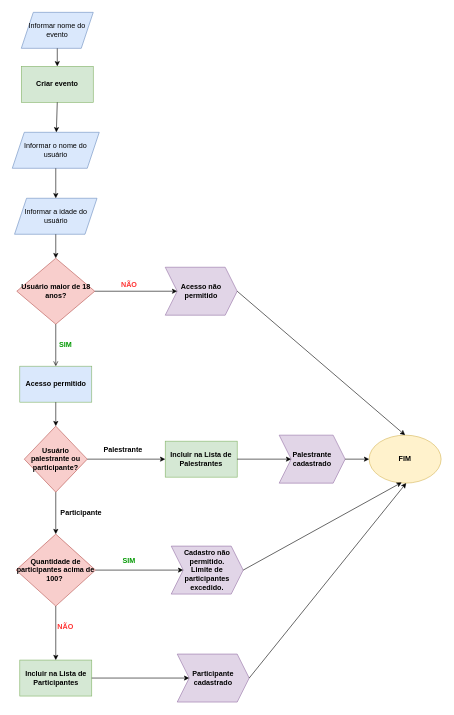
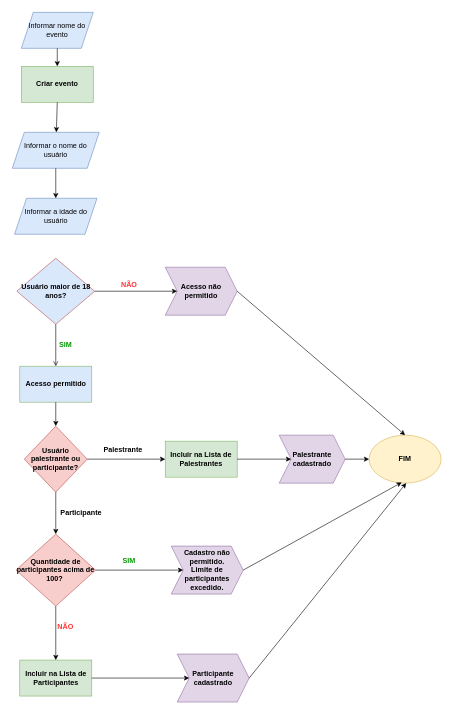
  <mxCell id="0" />
  <mxCell id="1" parent="0" />
  <mxCell id="2" value="Informar o nome do usuário" style="shape=parallelogram;perimeter=parallelogramPerimeter;whiteSpace=wrap;html=1;fixedSize=1;align=center;fillColor=#dae8fc;strokeColor=#6c8ebf;" parent="1" vertex="1"><mxGeometry x="20" y="220" width="145" height="60" as="geometry" /></mxCell>
  <mxCell id="3" value="&lt;span style=&quot;font-weight: normal;&quot;&gt;Informar a idade do usuário&lt;/span&gt;" style="shape=parallelogram;perimeter=parallelogramPerimeter;whiteSpace=wrap;html=1;fixedSize=1;fontStyle=1;fillColor=#dae8fc;strokeColor=#6c8ebf;" parent="1" vertex="1"><mxGeometry x="23.75" y="330" width="137.5" height="60" as="geometry" /></mxCell>
- <mxCell id="4" value="Usuário maior de 18 anos?" style="rhombus;whiteSpace=wrap;html=1;fillColor=#f8cecc;strokeColor=#b85450;fontStyle=1" parent="1" vertex="1"><mxGeometry x="27.5" y="430" width="130" height="110" as="geometry" /></mxCell>
+ <mxCell id="4" value="Usuário maior de 18 anos?" style="rhombus;whiteSpace=wrap;html=1;fillColor=#dae8fc;strokeColor=#b85450;fontStyle=1;" parent="1" vertex="1"><mxGeometry x="27.5" y="430" width="130" height="110" as="geometry" /></mxCell>
  <mxCell id="5" value="&lt;b&gt;Acesso não permitido&lt;/b&gt;" style="shape=step;perimeter=stepPerimeter;whiteSpace=wrap;html=1;fixedSize=1;fillColor=#e1d5e7;strokeColor=#9673a6;" parent="1" vertex="1"><mxGeometry x="275" y="445" width="120" height="80" as="geometry" /></mxCell>
  <mxCell id="6" value="" style="endArrow=classic;html=1;rounded=0;exitX=1;exitY=0.5;exitDx=0;exitDy=0;entryX=0;entryY=0.5;entryDx=0;entryDy=0;" parent="1" source="4" target="5" edge="1"><mxGeometry width="50" height="50" relative="1" as="geometry"><mxPoint x="260" y="640" as="sourcePoint" /><mxPoint x="310" y="590" as="targetPoint" /></mxGeometry></mxCell>
  <mxCell id="7" value="&lt;b&gt;&lt;font color=&quot;#ff3333&quot;&gt;NÃO&lt;/font&gt;&lt;/b&gt;" style="text;html=1;strokeColor=none;fillColor=none;align=center;verticalAlign=middle;whiteSpace=wrap;rounded=0;" parent="1" vertex="1"><mxGeometry x="185" y="460" width="60" height="30" as="geometry" /></mxCell>
  <mxCell id="8" value="&lt;font color=&quot;#000000&quot;&gt;Acesso permitido&lt;/font&gt;" style="rounded=0;whiteSpace=wrap;html=1;fontStyle=1;fillColor=#dae8fc;strokeColor=#82b366;" parent="1" vertex="1"><mxGeometry x="32.5" y="610" width="120" height="60" as="geometry" /></mxCell>
  <mxCell id="9" value="" style="endArrow=open;html=1;rounded=0;fontColor=#000000;exitX=0.5;exitY=1;exitDx=0;exitDy=0;" parent="1" source="4" target="8" edge="1"><mxGeometry width="50" height="50" relative="1" as="geometry"><mxPoint x="90" y="900" as="sourcePoint" /><mxPoint x="140" y="850" as="targetPoint" /></mxGeometry></mxCell>
  <mxCell id="10" value="&lt;b&gt;&lt;font&gt;SIM&lt;/font&gt;&lt;/b&gt;" style="text;html=1;strokeColor=none;fillColor=none;align=center;verticalAlign=middle;whiteSpace=wrap;rounded=0;fontColor=#009900;" parent="1" vertex="1"><mxGeometry x="79" y="560" width="60" height="30" as="geometry" /></mxCell>
  <mxCell id="11" value="&lt;font color=&quot;#000000&quot;&gt;Usuário palestrante ou participante?&lt;/font&gt;" style="rhombus;whiteSpace=wrap;html=1;fillColor=#f8cecc;strokeColor=#b85450;fontStyle=1" parent="1" vertex="1"><mxGeometry x="40" y="710" width="105" height="110" as="geometry" /></mxCell>
  <mxCell id="12" value="&lt;font color=&quot;#000000&quot;&gt;Informar nome do evento&lt;/font&gt;" style="shape=parallelogram;perimeter=parallelogramPerimeter;whiteSpace=wrap;html=1;fixedSize=1;fillColor=#dae8fc;strokeColor=#6c8ebf;" parent="1" vertex="1"><mxGeometry x="35" y="20" width="120" height="60" as="geometry" /></mxCell>
  <mxCell id="13" value="&lt;b&gt;Criar evento&lt;/b&gt;" style="rounded=0;whiteSpace=wrap;html=1;fillColor=#d5e8d4;strokeColor=#82b366;" parent="1" vertex="1"><mxGeometry x="35" y="110" width="120" height="60" as="geometry" /></mxCell>
  <mxCell id="14" value="Incluir na Lista de Palestrantes" style="rounded=0;whiteSpace=wrap;html=1;fillColor=#d5e8d4;strokeColor=#82b366;fontStyle=1" parent="1" vertex="1"><mxGeometry x="275" y="735" width="120" height="60" as="geometry" /></mxCell>
  <mxCell id="15" value="Incluir na Lista de Participantes" style="rounded=0;whiteSpace=wrap;html=1;fillColor=#d5e8d4;strokeColor=#82b366;fontStyle=1" parent="1" vertex="1"><mxGeometry x="32.5" y="1100" width="120" height="60" as="geometry" /></mxCell>
  <mxCell id="16" value="Quantidade de participantes acima de 100?&amp;nbsp;" style="rhombus;whiteSpace=wrap;html=1;fillColor=#f8cecc;strokeColor=#b85450;fontStyle=1" parent="1" vertex="1"><mxGeometry x="26.25" y="890" width="132.5" height="120" as="geometry" /></mxCell>
  <mxCell id="17" value="&lt;b&gt;Palestrante cadastrado&lt;/b&gt;" style="shape=step;perimeter=stepPerimeter;whiteSpace=wrap;html=1;fixedSize=1;fillColor=#e1d5e7;strokeColor=#9673a6;" parent="1" vertex="1"><mxGeometry x="465" y="725" width="110" height="80" as="geometry" /></mxCell>
  <mxCell id="18" value="&lt;b&gt;Participante cadastrado&lt;/b&gt;" style="shape=step;perimeter=stepPerimeter;whiteSpace=wrap;html=1;fixedSize=1;fillColor=#e1d5e7;strokeColor=#9673a6;" parent="1" vertex="1"><mxGeometry x="295" y="1090" width="120" height="80" as="geometry" /></mxCell>
  <mxCell id="19" value="&lt;b&gt;FIM&lt;/b&gt;" style="ellipse;whiteSpace=wrap;html=1;fillColor=#fff2cc;strokeColor=#d6b656;" parent="1" vertex="1"><mxGeometry x="615" y="725" width="120" height="80" as="geometry" /></mxCell>
  <mxCell id="20" value="&lt;b&gt;Cadastro não permitido.&lt;br&gt;Limite de participantes excedido.&lt;br&gt;&lt;/b&gt;" style="shape=step;perimeter=stepPerimeter;whiteSpace=wrap;html=1;fixedSize=1;fillColor=#e1d5e7;strokeColor=#9673a6;" parent="1" vertex="1"><mxGeometry x="285" y="910" width="120" height="80" as="geometry" /></mxCell>
  <mxCell id="21" value="" style="endArrow=classic;html=1;rounded=0;fontColor=#000000;exitX=0.5;exitY=1;exitDx=0;exitDy=0;entryX=0.5;entryY=0;entryDx=0;entryDy=0;" parent="1" source="12" target="13" edge="1"><mxGeometry width="50" height="50" relative="1" as="geometry"><mxPoint x="125" y="180" as="sourcePoint" /><mxPoint x="175" y="130" as="targetPoint" /></mxGeometry></mxCell>
  <mxCell id="22" value="" style="endArrow=classic;html=1;rounded=0;fontColor=#000000;exitX=0.5;exitY=1;exitDx=0;exitDy=0;" parent="1" source="13" target="2" edge="1"><mxGeometry width="50" height="50" relative="1" as="geometry"><mxPoint x="125" y="180" as="sourcePoint" /><mxPoint x="175" y="130" as="targetPoint" /></mxGeometry></mxCell>
  <mxCell id="23" value="" style="endArrow=classic;html=1;rounded=0;fontColor=#000000;exitX=0.5;exitY=1;exitDx=0;exitDy=0;entryX=0.5;entryY=0;entryDx=0;entryDy=0;" parent="1" source="2" target="3" edge="1"><mxGeometry relative="1" as="geometry"><mxPoint x="95" y="360" as="sourcePoint" /><mxPoint x="195" y="360" as="targetPoint" /></mxGeometry></mxCell>
- <mxCell id="24" value="" style="endArrow=classic;html=1;rounded=0;fontColor=#000000;exitX=0.5;exitY=1;exitDx=0;exitDy=0;entryX=0.5;entryY=0;entryDx=0;entryDy=0;" parent="1" source="3" target="4" edge="1"><mxGeometry width="50" height="50" relative="1" as="geometry"><mxPoint x="125" y="380" as="sourcePoint" /><mxPoint x="175" y="330" as="targetPoint" /></mxGeometry></mxCell>
  <mxCell id="25" value="" style="endArrow=classic;html=1;rounded=0;fontColor=#000000;exitX=1;exitY=0.5;exitDx=0;exitDy=0;entryX=0.5;entryY=0;entryDx=0;entryDy=0;" parent="1" source="5" target="19" edge="1"><mxGeometry width="50" height="50" relative="1" as="geometry"><mxPoint x="125" y="490" as="sourcePoint" /><mxPoint x="175" y="440" as="targetPoint" /></mxGeometry></mxCell>
  <mxCell id="26" value="" style="endArrow=classic;html=1;rounded=0;fontColor=#000000;exitX=0.5;exitY=1;exitDx=0;exitDy=0;entryX=0.5;entryY=0;entryDx=0;entryDy=0;" parent="1" source="8" target="11" edge="1"><mxGeometry width="50" height="50" relative="1" as="geometry"><mxPoint x="125" y="790" as="sourcePoint" /><mxPoint x="175" y="740" as="targetPoint" /></mxGeometry></mxCell>
  <mxCell id="27" value="" style="endArrow=classic;html=1;rounded=0;fontColor=#000000;exitX=1;exitY=0.5;exitDx=0;exitDy=0;entryX=0;entryY=0.5;entryDx=0;entryDy=0;" parent="1" source="11" target="14" edge="1"><mxGeometry width="50" height="50" relative="1" as="geometry"><mxPoint x="125" y="790" as="sourcePoint" /><mxPoint x="175" y="740" as="targetPoint" /></mxGeometry></mxCell>
  <mxCell id="28" value="&lt;b&gt;Palestrante&lt;/b&gt;" style="text;html=1;strokeColor=none;fillColor=none;align=center;verticalAlign=middle;whiteSpace=wrap;rounded=0;fontColor=#000000;" parent="1" vertex="1"><mxGeometry x="175" y="735" width="60" height="30" as="geometry" /></mxCell>
  <mxCell id="29" value="" style="endArrow=classic;html=1;rounded=0;fontColor=#000000;exitX=1;exitY=0.5;exitDx=0;exitDy=0;entryX=0;entryY=0.5;entryDx=0;entryDy=0;" parent="1" source="14" target="17" edge="1"><mxGeometry width="50" height="50" relative="1" as="geometry"><mxPoint x="425" y="775" as="sourcePoint" /><mxPoint x="475" y="725" as="targetPoint" /></mxGeometry></mxCell>
  <mxCell id="30" value="" style="endArrow=classic;html=1;rounded=0;fontColor=#000000;exitX=1;exitY=0.5;exitDx=0;exitDy=0;entryX=0;entryY=0.5;entryDx=0;entryDy=0;" parent="1" source="17" target="19" edge="1"><mxGeometry width="50" height="50" relative="1" as="geometry"><mxPoint x="585" y="750" as="sourcePoint" /><mxPoint x="635" y="700" as="targetPoint" /></mxGeometry></mxCell>
  <mxCell id="31" value="" style="endArrow=classic;html=1;rounded=0;fontColor=#000000;exitX=0.5;exitY=1;exitDx=0;exitDy=0;" parent="1" source="11" target="16" edge="1"><mxGeometry width="50" height="50" relative="1" as="geometry"><mxPoint x="125" y="790" as="sourcePoint" /><mxPoint x="175" y="740" as="targetPoint" /></mxGeometry></mxCell>
  <mxCell id="32" value="&lt;b&gt;Participante&lt;/b&gt;" style="text;html=1;strokeColor=none;fillColor=none;align=center;verticalAlign=middle;whiteSpace=wrap;rounded=0;fontColor=#000000;" parent="1" vertex="1"><mxGeometry x="105" y="840" width="60" height="30" as="geometry" /></mxCell>
  <mxCell id="33" value="" style="endArrow=classic;html=1;rounded=0;fontColor=#000000;exitX=1;exitY=0.5;exitDx=0;exitDy=0;" parent="1" source="16" target="20" edge="1"><mxGeometry width="50" height="50" relative="1" as="geometry"><mxPoint x="180" y="930" as="sourcePoint" /><mxPoint x="230" y="880" as="targetPoint" /></mxGeometry></mxCell>
  <mxCell id="34" value="&lt;b&gt;&lt;font color=&quot;#ff3333&quot;&gt;NÃO&lt;/font&gt;&lt;/b&gt;" style="text;html=1;strokeColor=none;fillColor=none;align=center;verticalAlign=middle;whiteSpace=wrap;rounded=0;" parent="1" vertex="1"><mxGeometry x="89" y="1030" width="40" height="30" as="geometry" /></mxCell>
  <mxCell id="35" value="" style="endArrow=classic;html=1;rounded=0;fontColor=#000000;exitX=1;exitY=0.5;exitDx=0;exitDy=0;entryX=0.453;entryY=0.985;entryDx=0;entryDy=0;entryPerimeter=0;" parent="1" source="20" target="19" edge="1"><mxGeometry width="50" height="50" relative="1" as="geometry"><mxPoint x="472" y="940" as="sourcePoint" /><mxPoint x="522" y="890" as="targetPoint" /></mxGeometry></mxCell>
  <mxCell id="36" value="" style="endArrow=classic;html=1;rounded=0;fontColor=#000000;entryX=0.5;entryY=0;entryDx=0;entryDy=0;exitX=0.5;exitY=1;exitDx=0;exitDy=0;" parent="1" source="16" target="15" edge="1"><mxGeometry width="50" height="50" relative="1" as="geometry"><mxPoint x="95" y="1010" as="sourcePoint" /><mxPoint x="175" y="950" as="targetPoint" /></mxGeometry></mxCell>
  <mxCell id="37" value="" style="endArrow=classic;html=1;rounded=0;fontColor=#000000;exitX=1;exitY=0.5;exitDx=0;exitDy=0;" parent="1" source="15" target="18" edge="1"><mxGeometry width="50" height="50" relative="1" as="geometry"><mxPoint x="135" y="1060" as="sourcePoint" /><mxPoint x="185" y="1010" as="targetPoint" /></mxGeometry></mxCell>
  <mxCell id="38" value="&lt;b&gt;&lt;font&gt;SIM&lt;/font&gt;&lt;/b&gt;" style="text;html=1;strokeColor=none;fillColor=none;align=center;verticalAlign=middle;whiteSpace=wrap;rounded=0;fontColor=#009900;" parent="1" vertex="1"><mxGeometry x="185" y="920" width="60" height="30" as="geometry" /></mxCell>
  <mxCell id="39" value="" style="endArrow=classic;html=1;rounded=0;fontColor=#000000;exitX=1;exitY=0.5;exitDx=0;exitDy=0;entryX=0.515;entryY=0.999;entryDx=0;entryDy=0;entryPerimeter=0;" parent="1" source="18" target="19" edge="1"><mxGeometry width="50" height="50" relative="1" as="geometry"><mxPoint x="485" y="1090" as="sourcePoint" /><mxPoint x="665" y="810" as="targetPoint" /></mxGeometry></mxCell>
